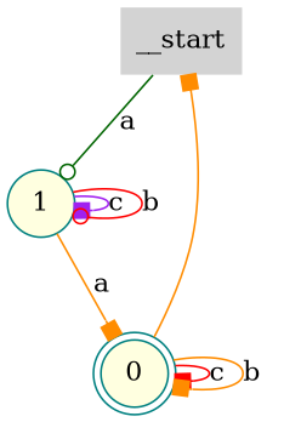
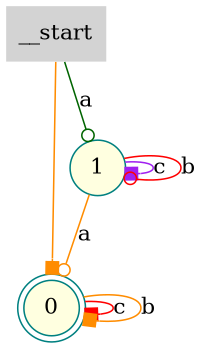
  digraph {
    node [color=teal fillcolor=lightyellow style=filled]
    edge [arrowhead=box color=darkorange]
    __start [color=brown fillcolor=lightgrey shape=none]
    n2 [label=0 shape=doublecircle]
    n3 [label=1 shape=circle]
-   n2 -> __start
+   __start -> n2
    __start -> n3 [arrowhead=odot color=darkgreen label=a]
    n2 -> n2 [color=red label=c]
    n2 -> n2 [label=b]
-   n3 -> n2 [label=a]
+   n3 -> n2 [arrowhead=odot label=a]
    n3 -> n3 [color=purple label=c]
    n3 -> n3 [arrowhead=odot color=red label=b]
  }
